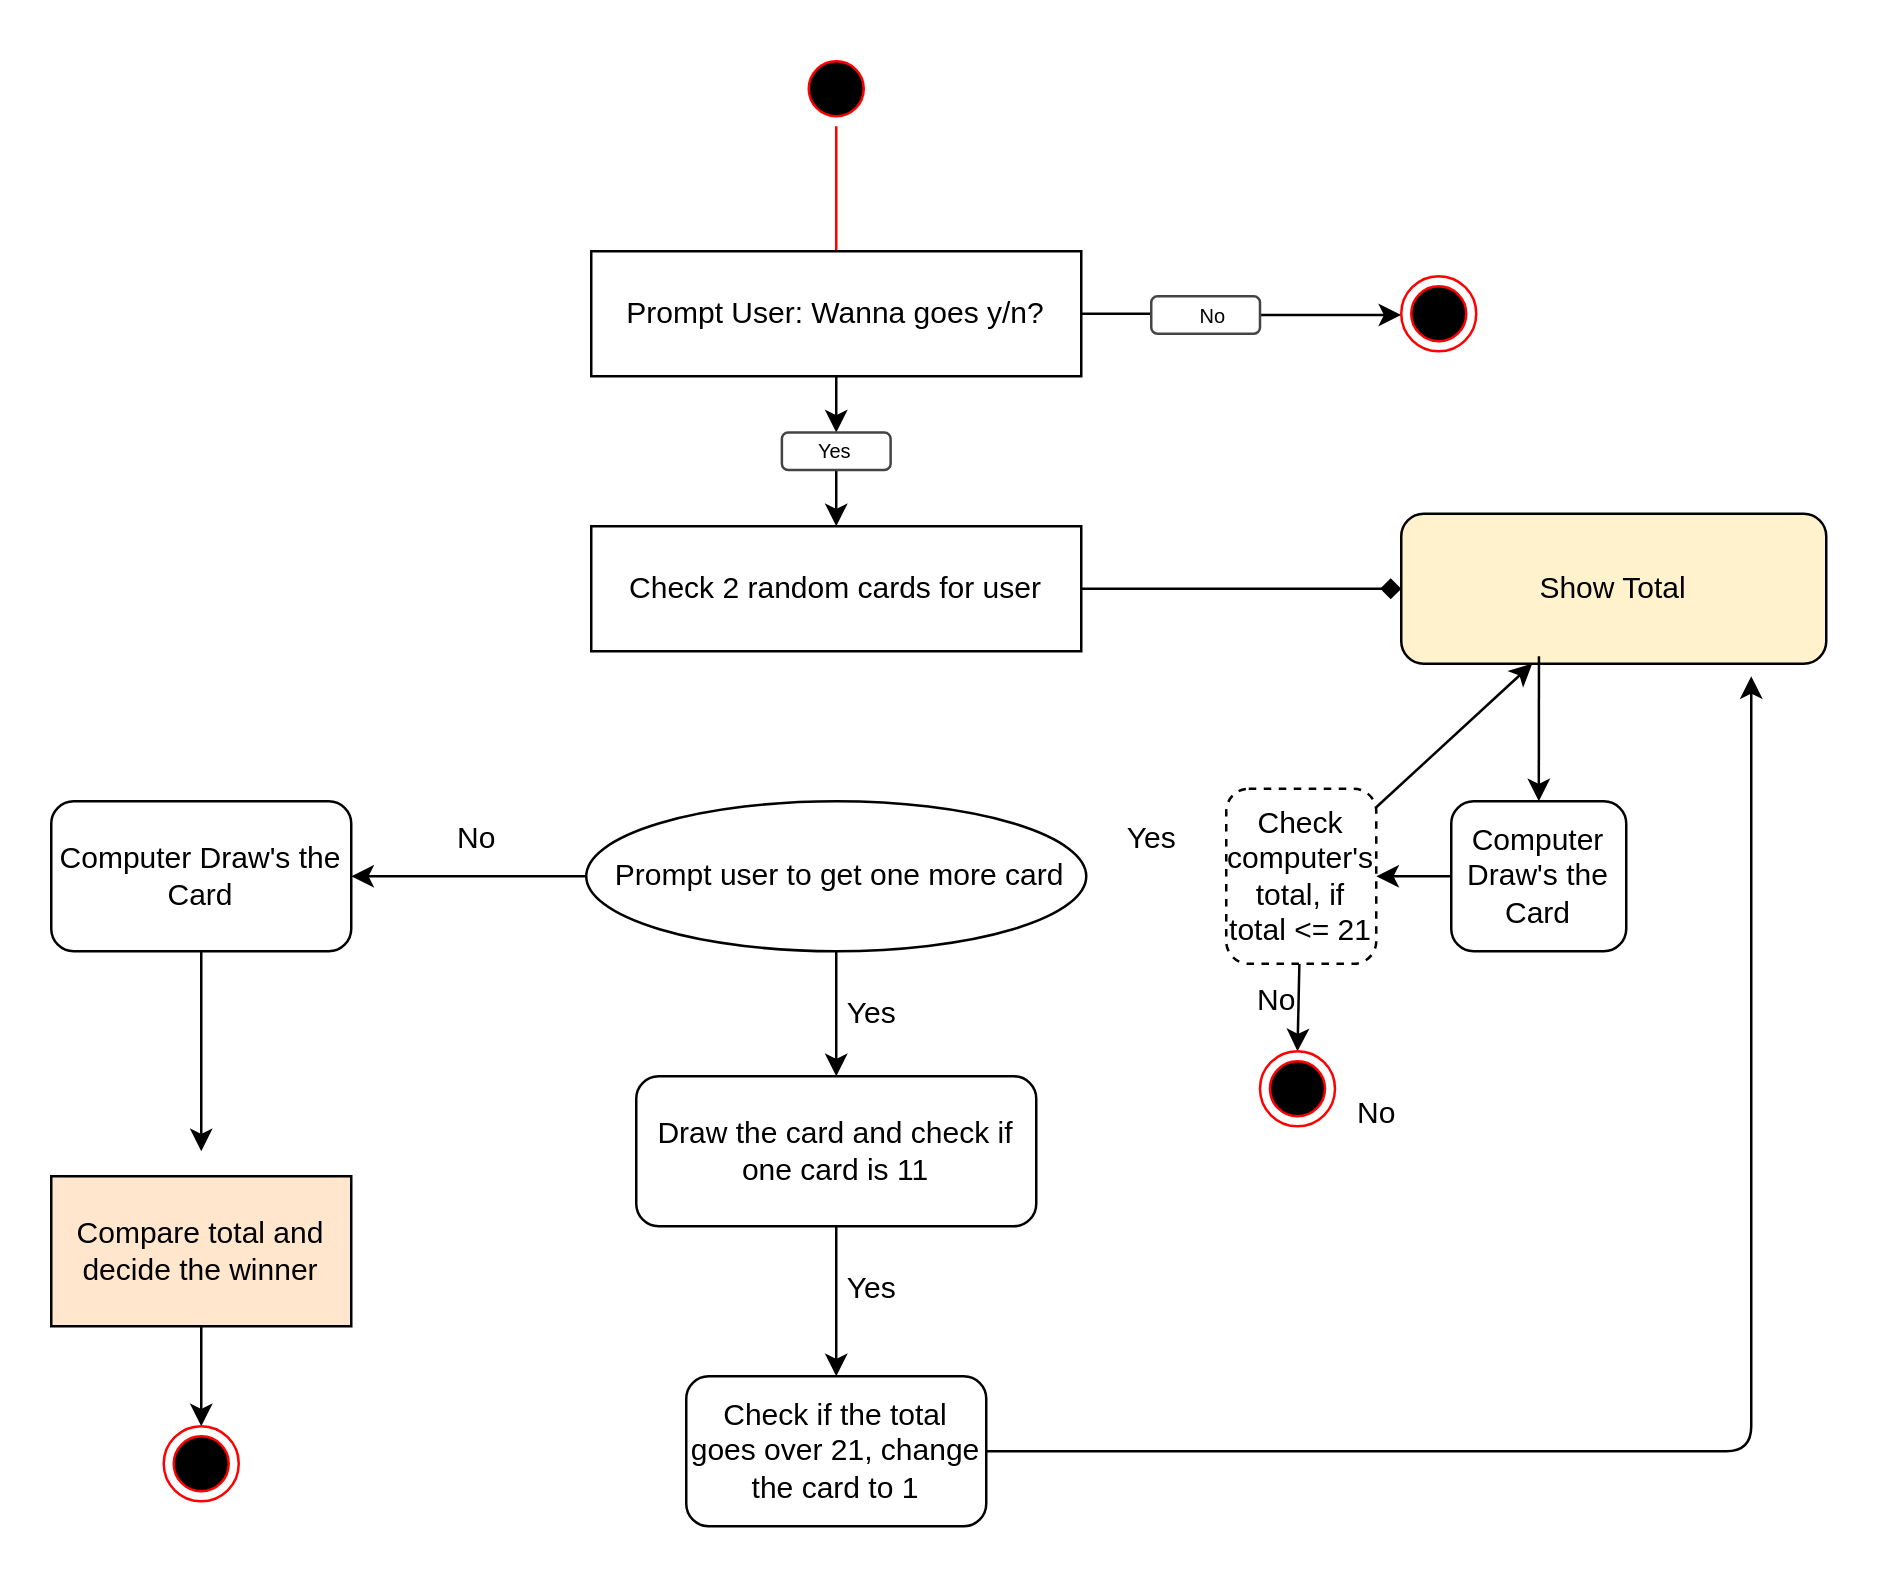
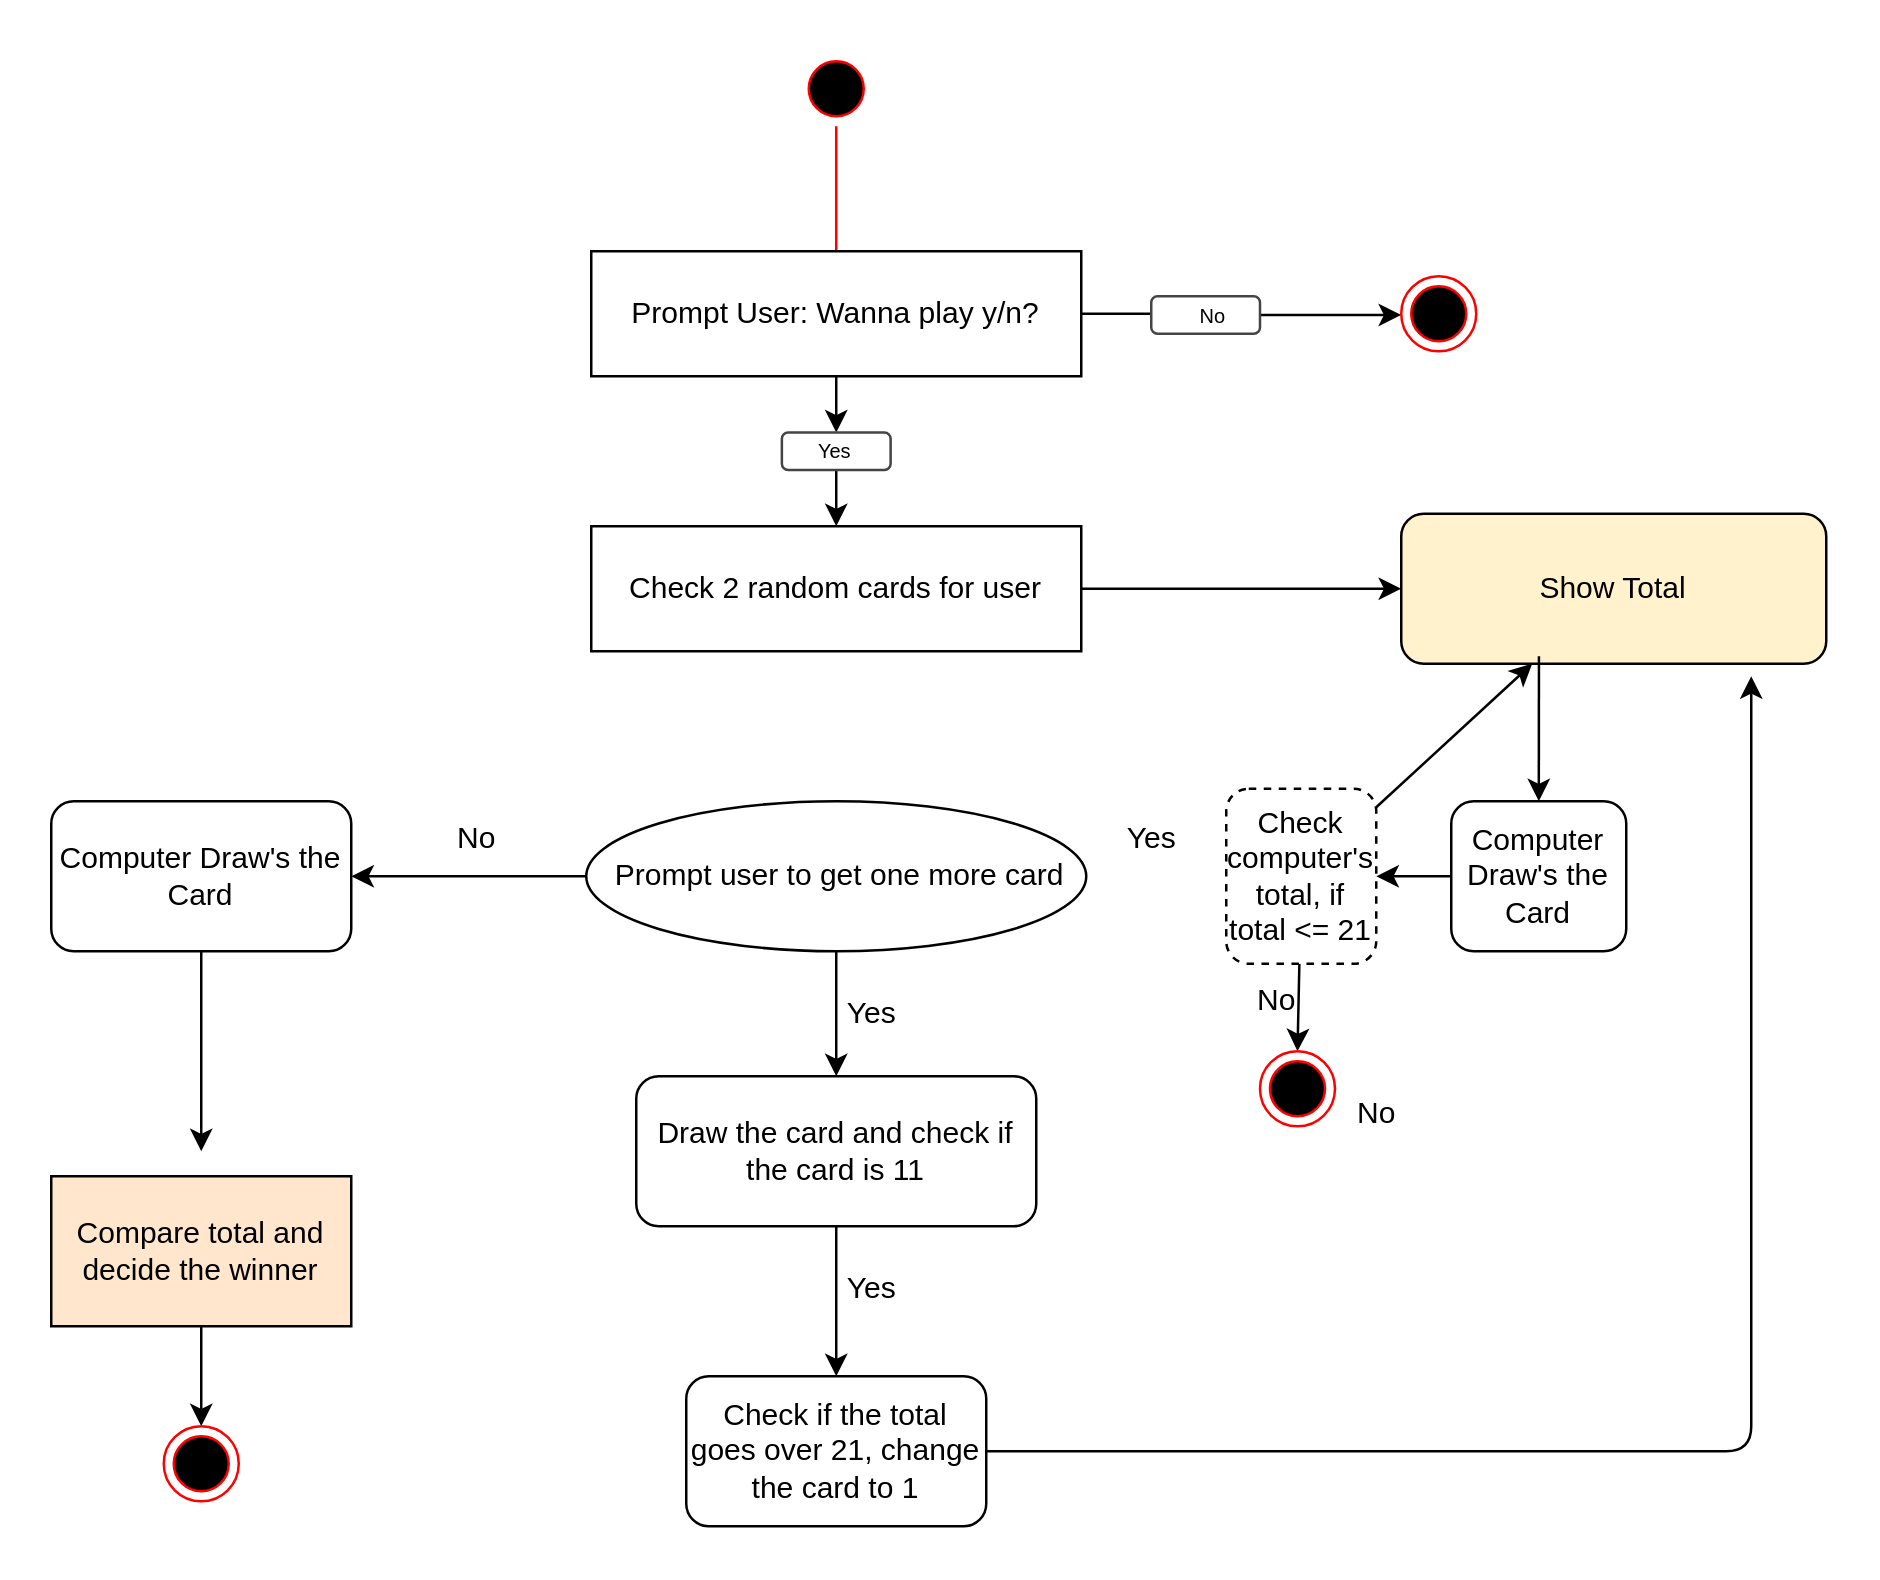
  <mxCell id="0" />
  <mxCell id="1" parent="0" />
  <mxCell id="2" value="" style="ellipse;html=1;shape=startState;fillColor=#000000;strokeColor=#ff0000;" parent="1" vertex="1"><mxGeometry x="319" y="20" width="30" height="30" as="geometry" /></mxCell>
  <mxCell id="3" value="" style="edgeStyle=orthogonalEdgeStyle;html=1;verticalAlign=bottom;endArrow=open;endSize=8;strokeColor=#ff0000;" parent="1" source="2" edge="1"><mxGeometry relative="1" as="geometry"><mxPoint x="334" y="110" as="targetPoint" /></mxGeometry></mxCell>
  <mxCell id="4" style="edgeStyle=none;html=1;" edge="1" parent="1" source="10"><mxGeometry relative="1" as="geometry"><mxPoint x="334" y="210" as="targetPoint" /></mxGeometry></mxCell>
  <mxCell id="5" style="edgeStyle=none;html=1;" edge="1" parent="1" source="6"><mxGeometry relative="1" as="geometry"><mxPoint x="500" y="125" as="targetPoint" /></mxGeometry></mxCell>
- <mxCell id="6" value="Prompt User: Wanna goes y/n?" style="rounded=0;whiteSpace=wrap;html=1;" parent="1" vertex="1"><mxGeometry x="236" y="100" width="196" height="50" as="geometry" /></mxCell>
- <mxCell id="7" style="edgeStyle=none;html=1;entryX=0;entryY=0.5;entryDx=0;entryDy=0;endArrow=diamond;" edge="1" parent="1" source="8" target="23"><mxGeometry relative="1" as="geometry" /></mxCell>
+ <mxCell id="6" value="Prompt User: Wanna play y/n?" style="rounded=0;whiteSpace=wrap;html=1;" parent="1" vertex="1"><mxGeometry x="236" y="100" width="196" height="50" as="geometry" /></mxCell>
+ <mxCell id="7" style="edgeStyle=none;html=1;entryX=0;entryY=0.5;entryDx=0;entryDy=0;" edge="1" parent="1" source="8" target="23"><mxGeometry relative="1" as="geometry" /></mxCell>
  <mxCell id="8" value="Check 2 random cards for user" style="rounded=0;whiteSpace=wrap;html=1;" vertex="1" parent="1"><mxGeometry x="236" y="210" width="196" height="50" as="geometry" /></mxCell>
  <mxCell id="9" value="" style="edgeStyle=none;html=1;" edge="1" parent="1" source="6" target="10"><mxGeometry relative="1" as="geometry"><mxPoint x="334" y="210" as="targetPoint" /><mxPoint x="334" y="150" as="sourcePoint" /></mxGeometry></mxCell>
  <mxCell id="10" value="&amp;nbsp; &amp;nbsp; &amp;nbsp; Yes" style="strokeWidth=1;html=1;shadow=0;dashed=0;shape=mxgraph.ios.iTextInput;strokeColor=#444444;buttonText=;fontSize=8;whiteSpace=wrap;align=left;" vertex="1" parent="1"><mxGeometry x="312.25" y="172.5" width="43.5" height="15" as="geometry" /></mxCell>
  <mxCell id="11" style="edgeStyle=none;html=1;" edge="1" parent="1" source="12"><mxGeometry relative="1" as="geometry"><mxPoint x="560" y="125.5" as="targetPoint" /></mxGeometry></mxCell>
  <mxCell id="12" value="&lt;span style=&quot;white-space: pre;&quot;&gt;&#09;&lt;/span&gt;No" style="strokeWidth=1;html=1;shadow=0;dashed=0;shape=mxgraph.ios.iTextInput;strokeColor=#444444;buttonText=;fontSize=8;whiteSpace=wrap;align=left;" vertex="1" parent="1"><mxGeometry x="460" y="118" width="43.5" height="15" as="geometry" /></mxCell>
  <mxCell id="13" value="" style="ellipse;html=1;shape=endState;fillColor=#000000;strokeColor=#ff0000;" vertex="1" parent="1"><mxGeometry x="560" y="110" width="30" height="30" as="geometry" /></mxCell>
  <mxCell id="14" style="edgeStyle=none;html=1;" edge="1" parent="1" source="16"><mxGeometry relative="1" as="geometry"><mxPoint x="334" y="430" as="targetPoint" /></mxGeometry></mxCell>
  <mxCell id="15" style="edgeStyle=none;html=1;" edge="1" parent="1" source="16"><mxGeometry relative="1" as="geometry"><mxPoint x="140" y="350" as="targetPoint" /></mxGeometry></mxCell>
  <mxCell id="16" value="&amp;nbsp;Prompt user to get one more card" style="ellipse;whiteSpace=wrap;html=1;" vertex="1" parent="1"><mxGeometry x="234" y="320" width="200" height="60" as="geometry" /></mxCell>
  <mxCell id="17" value="Yes" style="text;html=1;align=center;verticalAlign=middle;resizable=0;points=[];autosize=1;strokeColor=none;fillColor=none;" vertex="1" parent="1"><mxGeometry x="328" y="390" width="40" height="30" as="geometry" /></mxCell>
  <mxCell id="18" style="edgeStyle=none;html=1;" edge="1" parent="1" source="19"><mxGeometry relative="1" as="geometry"><mxPoint x="334" y="550" as="targetPoint" /></mxGeometry></mxCell>
- <mxCell id="19" value="Draw the card and check if one card is 11" style="rounded=1;whiteSpace=wrap;html=1;" vertex="1" parent="1"><mxGeometry x="254" y="430" width="160" height="60" as="geometry" /></mxCell>
+ <mxCell id="19" value="Draw the card and check if the card is 11" style="rounded=1;whiteSpace=wrap;html=1;" vertex="1" parent="1"><mxGeometry x="254" y="430" width="160" height="60" as="geometry" /></mxCell>
  <mxCell id="20" value="Yes" style="text;html=1;align=center;verticalAlign=middle;resizable=0;points=[];autosize=1;strokeColor=none;fillColor=none;" vertex="1" parent="1"><mxGeometry x="328" y="500" width="40" height="30" as="geometry" /></mxCell>
  <mxCell id="21" style="edgeStyle=none;html=1;" edge="1" parent="1" source="22"><mxGeometry relative="1" as="geometry"><mxPoint x="700" y="270" as="targetPoint" /><Array as="points"><mxPoint x="700" y="580" /></Array></mxGeometry></mxCell>
  <mxCell id="22" value="Check if the total goes over 21, change the card to 1" style="rounded=1;whiteSpace=wrap;html=1;" vertex="1" parent="1"><mxGeometry x="274" y="550" width="120" height="60" as="geometry" /></mxCell>
  <mxCell id="23" value="Show Total" style="rounded=1;whiteSpace=wrap;html=1;fillColor=#fff2cc;" vertex="1" parent="1"><mxGeometry x="560" y="205" width="170" height="60" as="geometry" /></mxCell>
  <mxCell id="24" value="" style="edgeStyle=none;html=1;exitX=0.324;exitY=0.95;exitDx=0;exitDy=0;exitPerimeter=0;" edge="1" parent="1" source="23" target="25"><mxGeometry relative="1" as="geometry"><mxPoint x="620" y="430" as="targetPoint" /><mxPoint x="610" y="270" as="sourcePoint" /></mxGeometry></mxCell>
  <mxCell id="25" value="Computer Draw's the Card" style="rounded=1;whiteSpace=wrap;html=1;" vertex="1" parent="1"><mxGeometry x="580" y="320" width="70" height="60" as="geometry" /></mxCell>
  <mxCell id="26" value="No" style="text;html=1;align=center;verticalAlign=middle;resizable=0;points=[];autosize=1;strokeColor=none;fillColor=none;" vertex="1" parent="1"><mxGeometry x="170" y="320" width="40" height="30" as="geometry" /></mxCell>
  <mxCell id="27" style="edgeStyle=none;html=1;" edge="1" parent="1" source="28"><mxGeometry relative="1" as="geometry"><mxPoint x="80" y="460" as="targetPoint" /></mxGeometry></mxCell>
  <mxCell id="28" value="Computer Draw's the Card" style="rounded=1;whiteSpace=wrap;html=1;" vertex="1" parent="1"><mxGeometry x="20" y="320" width="120" height="60" as="geometry" /></mxCell>
  <mxCell id="29" style="edgeStyle=none;html=1;entryX=0.5;entryY=0;entryDx=0;entryDy=0;" edge="1" parent="1" source="30" target="36"><mxGeometry relative="1" as="geometry" /></mxCell>
  <mxCell id="30" value="Compare total and decide the winner" style="rounded=0;whiteSpace=wrap;html=1;fillColor=#ffe6cc;" vertex="1" parent="1"><mxGeometry x="20" y="470" width="120" height="60" as="geometry" /></mxCell>
  <mxCell id="31" value="No" style="text;html=1;align=center;verticalAlign=middle;resizable=0;points=[];autosize=1;strokeColor=none;fillColor=none;" vertex="1" parent="1"><mxGeometry x="530" y="430" width="40" height="30" as="geometry" /></mxCell>
  <mxCell id="32" style="edgeStyle=none;html=1;" edge="1" parent="1" source="34" target="23"><mxGeometry relative="1" as="geometry"><mxPoint x="440" y="360" as="targetPoint" /></mxGeometry></mxCell>
  <mxCell id="33" style="edgeStyle=none;html=1;entryX=0.5;entryY=0;entryDx=0;entryDy=0;" edge="1" parent="1" source="34" target="37"><mxGeometry relative="1" as="geometry" /></mxCell>
  <mxCell id="34" value="&lt;span style=&quot;color: rgb(0, 0, 0);&quot;&gt;Check computer's total, if total &amp;lt;= 21&lt;/span&gt;" style="rounded=1;whiteSpace=wrap;html=1;dashed=1;" vertex="1" parent="1"><mxGeometry x="490" y="315" width="60" height="70" as="geometry" /></mxCell>
  <mxCell id="35" value="Yes" style="text;html=1;align=center;verticalAlign=middle;resizable=0;points=[];autosize=1;strokeColor=none;fillColor=none;" vertex="1" parent="1"><mxGeometry x="440" y="320" width="40" height="30" as="geometry" /></mxCell>
  <mxCell id="36" value="" style="ellipse;html=1;shape=endState;fillColor=#000000;strokeColor=#ff0000;" vertex="1" parent="1"><mxGeometry x="65" y="570" width="30" height="30" as="geometry" /></mxCell>
  <mxCell id="37" value="" style="ellipse;html=1;shape=endState;fillColor=#000000;strokeColor=#ff0000;" vertex="1" parent="1"><mxGeometry x="503.5" y="420" width="30" height="30" as="geometry" /></mxCell>
  <mxCell id="38" style="edgeStyle=none;html=1;entryX=1;entryY=0.5;entryDx=0;entryDy=0;" edge="1" parent="1" source="25" target="34"><mxGeometry relative="1" as="geometry" /></mxCell>
  <mxCell id="39" value="No" style="text;html=1;align=center;verticalAlign=middle;resizable=0;points=[];autosize=1;strokeColor=none;fillColor=none;" vertex="1" parent="1"><mxGeometry x="490" y="385" width="40" height="30" as="geometry" /></mxCell>
